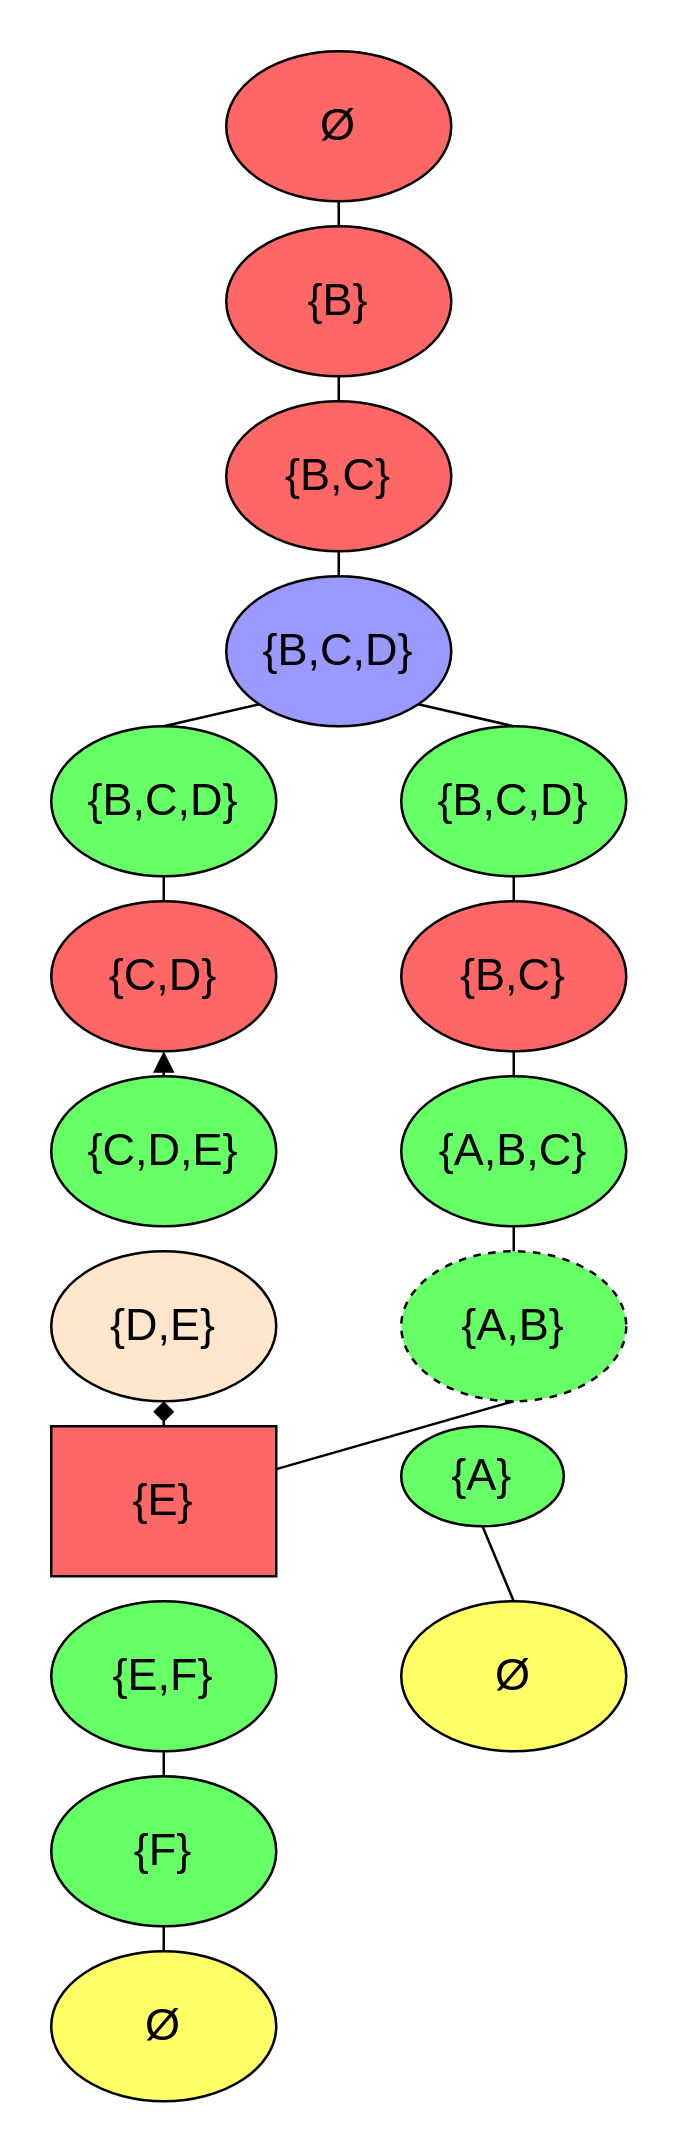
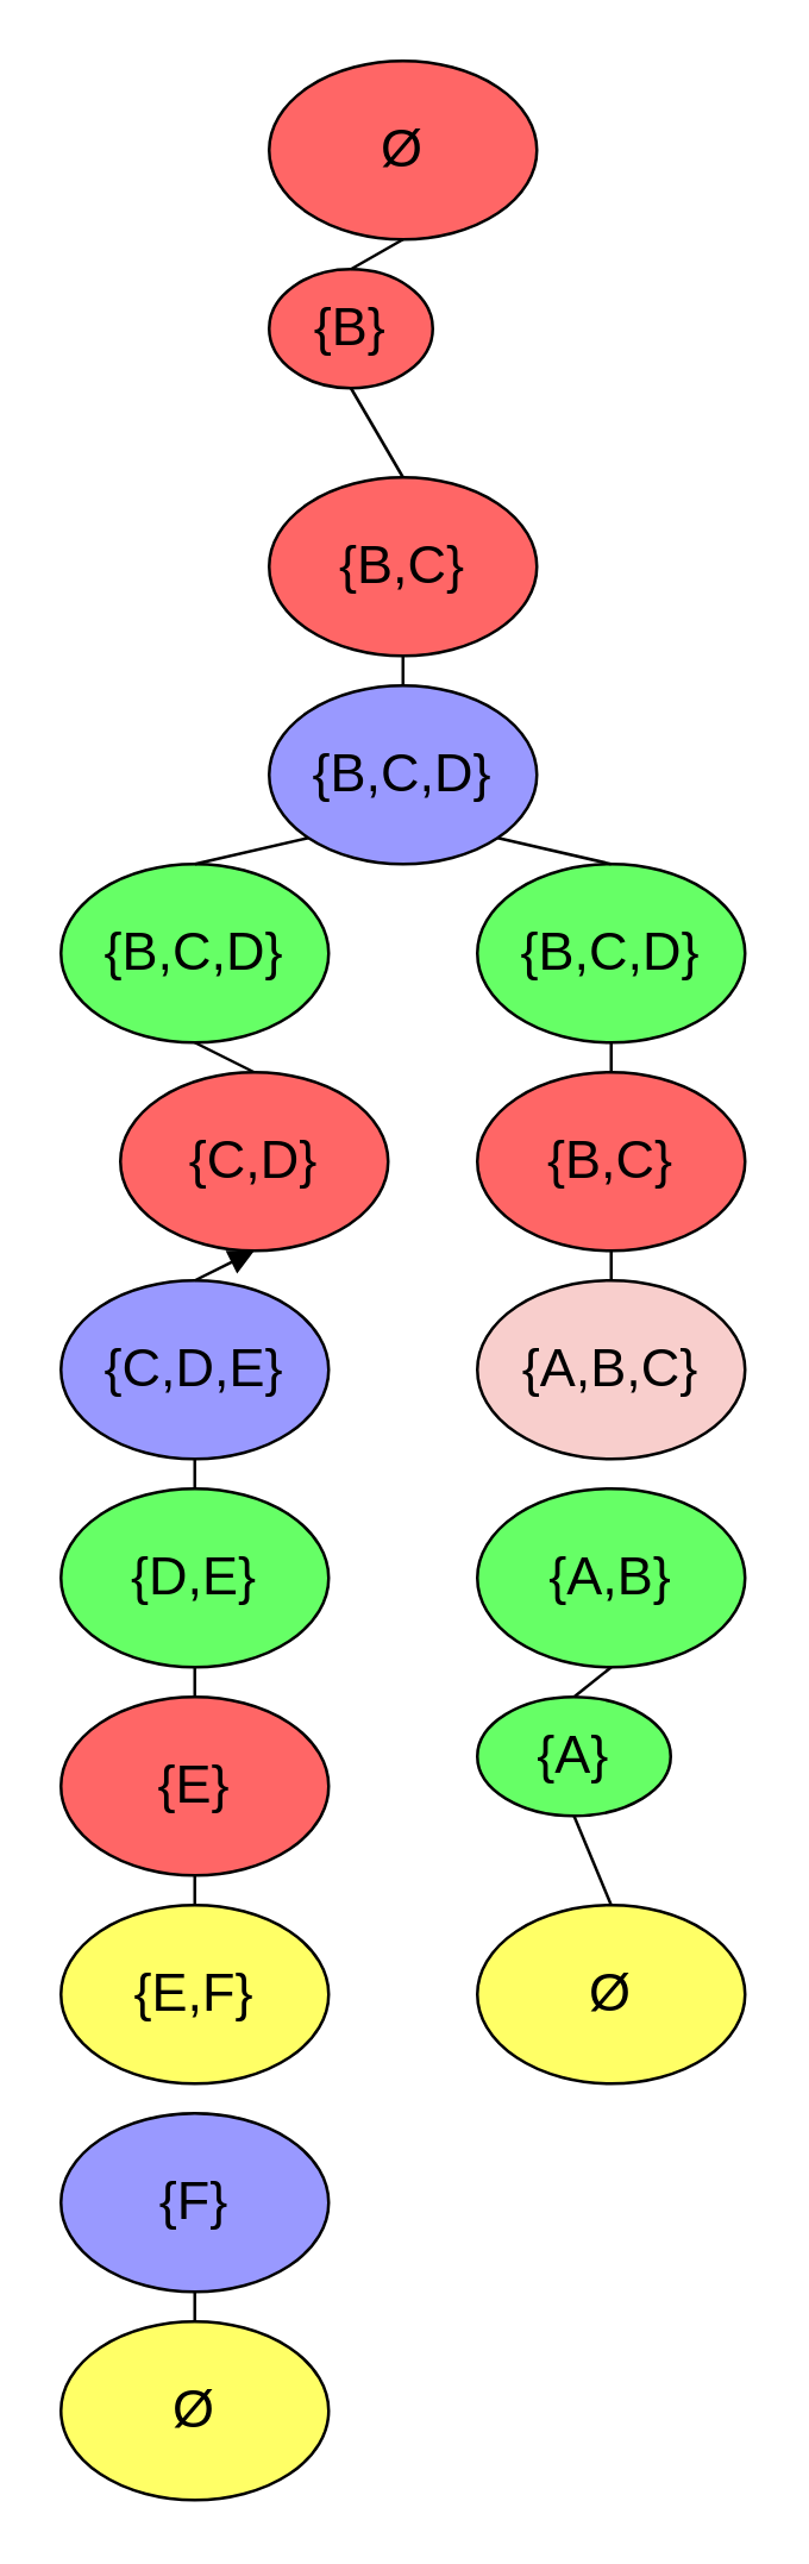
  <mxCell id="0" />
  <mxCell id="1" parent="0" />
  <mxCell id="2" value="&lt;font style=&quot;font-size: 18px&quot;&gt;{B,C,D}&lt;br&gt;&lt;/font&gt;" style="ellipse;whiteSpace=wrap;html=1;fillColor=#9999FF;" parent="1" vertex="1"><mxGeometry x="90" y="230" width="90" height="60" as="geometry" /></mxCell>
  <mxCell id="3" value="&lt;font style=&quot;font-size: 18px&quot;&gt;Ø&lt;/font&gt;" style="ellipse;whiteSpace=wrap;html=1;fillColor=#FF6666;" parent="1" vertex="1"><mxGeometry x="90" y="20" width="90" height="60" as="geometry" /></mxCell>
- <mxCell id="4" value="&lt;font style=&quot;font-size: 18px&quot;&gt;{B}&lt;br&gt;&lt;/font&gt;" style="ellipse;whiteSpace=wrap;html=1;fillColor=#FF6666;" parent="1" vertex="1"><mxGeometry x="90" y="90" width="90" height="60" as="geometry" /></mxCell>
+ <mxCell id="4" value="&lt;font style=&quot;font-size: 18px&quot;&gt;{B}&lt;br&gt;&lt;/font&gt;" style="ellipse;whiteSpace=wrap;html=1;fillColor=#FF6666;" parent="1" vertex="1"><mxGeometry x="90" y="90" width="55" height="40" as="geometry" /></mxCell>
  <mxCell id="5" value="&lt;font style=&quot;font-size: 18px&quot;&gt;{B,C}&lt;br&gt;&lt;/font&gt;" style="ellipse;whiteSpace=wrap;html=1;fillColor=#FF6666;" parent="1" vertex="1"><mxGeometry x="90" y="160" width="90" height="60" as="geometry" /></mxCell>
- <mxCell id="6" value="&lt;font style=&quot;font-size: 18px&quot;&gt;{A,B,C}&lt;br&gt;&lt;/font&gt;" style="ellipse;whiteSpace=wrap;html=1;fillColor=#66FF66;" parent="1" vertex="1"><mxGeometry x="160" y="430" width="90" height="60" as="geometry" /></mxCell>
- <mxCell id="7" value="&lt;font style=&quot;font-size: 18px&quot;&gt;{A,B}&lt;br&gt;&lt;/font&gt;" style="ellipse;whiteSpace=wrap;html=1;fillColor=#66FF66;dashed=1;" parent="1" vertex="1"><mxGeometry x="160" y="500" width="90" height="60" as="geometry" /></mxCell>
+ <mxCell id="6" value="&lt;font style=&quot;font-size: 18px&quot;&gt;{A,B,C}&lt;br&gt;&lt;/font&gt;" style="ellipse;whiteSpace=wrap;html=1;fillColor=#f8cecc;" parent="1" vertex="1"><mxGeometry x="160" y="430" width="90" height="60" as="geometry" /></mxCell>
+ <mxCell id="7" value="&lt;font style=&quot;font-size: 18px&quot;&gt;{A,B}&lt;br&gt;&lt;/font&gt;" style="ellipse;whiteSpace=wrap;html=1;fillColor=#66FF66;" parent="1" vertex="1"><mxGeometry x="160" y="500" width="90" height="60" as="geometry" /></mxCell>
  <mxCell id="8" value="&lt;font style=&quot;font-size: 18px&quot;&gt;{A}&lt;br&gt;&lt;/font&gt;" style="ellipse;whiteSpace=wrap;html=1;fillColor=#66FF66;" parent="1" vertex="1"><mxGeometry x="160" y="570" width="65" height="40" as="geometry" /></mxCell>
  <mxCell id="9" value="&lt;font style=&quot;font-size: 18px&quot;&gt;Ø&lt;/font&gt;" style="ellipse;whiteSpace=wrap;html=1;fillColor=#FFFF66;" parent="1" vertex="1"><mxGeometry x="160" y="640" width="90" height="60" as="geometry" /></mxCell>
  <mxCell id="10" value="&lt;font style=&quot;font-size: 18px&quot;&gt;{B,C,D}&lt;br&gt;&lt;/font&gt;" style="ellipse;whiteSpace=wrap;html=1;fillColor=#66FF66;" parent="1" vertex="1"><mxGeometry x="160" y="290" width="90" height="60" as="geometry" /></mxCell>
- <mxCell id="11" value="&lt;font style=&quot;font-size: 18px&quot;&gt;{C,D}&lt;br&gt;&lt;/font&gt;" style="ellipse;whiteSpace=wrap;html=1;fillColor=#FF6666;" parent="1" vertex="1"><mxGeometry x="20" y="360" width="90" height="60" as="geometry" /></mxCell>
+ <mxCell id="11" value="&lt;font style=&quot;font-size: 18px&quot;&gt;{C,D}&lt;br&gt;&lt;/font&gt;" style="ellipse;whiteSpace=wrap;html=1;fillColor=#FF6666;" parent="1" vertex="1"><mxGeometry x="40" y="360" width="90" height="60" as="geometry" /></mxCell>
  <mxCell id="12" value="&lt;font style=&quot;font-size: 18px&quot;&gt;{B,C,D}&lt;br&gt;&lt;/font&gt;" style="ellipse;whiteSpace=wrap;html=1;fillColor=#66FF66;" parent="1" vertex="1"><mxGeometry x="20" y="290" width="90" height="60" as="geometry" /></mxCell>
- <mxCell id="13" value="&lt;font style=&quot;font-size: 18px&quot;&gt;{C,D,E}&lt;br&gt;&lt;/font&gt;" style="ellipse;whiteSpace=wrap;html=1;fillColor=#66FF66;" parent="1" vertex="1"><mxGeometry x="20" y="430" width="90" height="60" as="geometry" /></mxCell>
- <mxCell id="14" value="&lt;font style=&quot;font-size: 18px&quot;&gt;{D,E}&lt;br&gt;&lt;/font&gt;" style="ellipse;whiteSpace=wrap;html=1;fillColor=#ffe6cc;" parent="1" vertex="1"><mxGeometry x="20" y="500" width="90" height="60" as="geometry" /></mxCell>
- <mxCell id="15" value="&lt;font style=&quot;font-size: 18px&quot;&gt;{E,F}&lt;br&gt;&lt;/font&gt;" style="ellipse;whiteSpace=wrap;html=1;fillColor=#66FF66;" parent="1" vertex="1"><mxGeometry x="20" y="640" width="90" height="60" as="geometry" /></mxCell>
- <mxCell id="16" value="&lt;font style=&quot;font-size: 18px&quot;&gt;{E}&lt;br&gt;&lt;/font&gt;" style="whiteSpace=wrap;html=1;fillColor=#FF6666;rounded=0;" parent="1" vertex="1"><mxGeometry x="20" y="570" width="90" height="60" as="geometry" /></mxCell>
- <mxCell id="17" value="&lt;font style=&quot;font-size: 18px&quot;&gt;{F}&lt;br&gt;&lt;/font&gt;" style="ellipse;whiteSpace=wrap;html=1;fillColor=#66FF66;" parent="1" vertex="1"><mxGeometry x="20" y="710" width="90" height="60" as="geometry" /></mxCell>
+ <mxCell id="13" value="&lt;font style=&quot;font-size: 18px&quot;&gt;{C,D,E}&lt;br&gt;&lt;/font&gt;" style="ellipse;whiteSpace=wrap;html=1;fillColor=#9999ff;" parent="1" vertex="1"><mxGeometry x="20" y="430" width="90" height="60" as="geometry" /></mxCell>
+ <mxCell id="14" value="&lt;font style=&quot;font-size: 18px&quot;&gt;{D,E}&lt;br&gt;&lt;/font&gt;" style="ellipse;whiteSpace=wrap;html=1;fillColor=#66FF66;" parent="1" vertex="1"><mxGeometry x="20" y="500" width="90" height="60" as="geometry" /></mxCell>
+ <mxCell id="15" value="&lt;font style=&quot;font-size: 18px&quot;&gt;{E,F}&lt;br&gt;&lt;/font&gt;" style="ellipse;whiteSpace=wrap;html=1;fillColor=#ffff66;" parent="1" vertex="1"><mxGeometry x="20" y="640" width="90" height="60" as="geometry" /></mxCell>
+ <mxCell id="16" value="&lt;font style=&quot;font-size: 18px&quot;&gt;{E}&lt;br&gt;&lt;/font&gt;" style="ellipse;whiteSpace=wrap;html=1;fillColor=#FF6666;" parent="1" vertex="1"><mxGeometry x="20" y="570" width="90" height="60" as="geometry" /></mxCell>
+ <mxCell id="17" value="&lt;font style=&quot;font-size: 18px&quot;&gt;{F}&lt;br&gt;&lt;/font&gt;" style="ellipse;whiteSpace=wrap;html=1;fillColor=#9999ff;" parent="1" vertex="1"><mxGeometry x="20" y="710" width="90" height="60" as="geometry" /></mxCell>
  <mxCell id="18" value="&lt;font style=&quot;font-size: 18px&quot;&gt;Ø&lt;/font&gt;" style="ellipse;whiteSpace=wrap;html=1;fillColor=#FFFF66;" parent="1" vertex="1"><mxGeometry x="20" y="780" width="90" height="60" as="geometry" /></mxCell>
- <mxCell id="19" value="" style="endArrow=none;html=1;entryX=0.5;entryY=1;entryDx=0;entryDy=0;exitX=0.5;exitY=0;exitDx=0;exitDy=0;" parent="1" source="17" target="15" edge="1"><mxGeometry width="50" height="50" relative="1" as="geometry"><mxPoint x="-40" y="950" as="sourcePoint" /><mxPoint x="10" y="900" as="targetPoint" /></mxGeometry></mxCell>
+ <mxCell id="20" value="" style="endArrow=none;html=1;entryX=0.5;entryY=0;entryDx=0;entryDy=0;exitX=0.5;exitY=1;exitDx=0;exitDy=0;" parent="1" source="16" target="15" edge="1"><mxGeometry width="50" height="50" relative="1" as="geometry"><mxPoint x="130" y="870" as="sourcePoint" /><mxPoint x="180" y="820" as="targetPoint" /></mxGeometry></mxCell>
  <mxCell id="21" value="" style="endArrow=none;html=1;exitX=0.5;exitY=1;exitDx=0;exitDy=0;entryX=0.5;entryY=0;entryDx=0;entryDy=0;" parent="1" source="17" target="18" edge="1"><mxGeometry width="50" height="50" relative="1" as="geometry"><mxPoint x="40" y="920" as="sourcePoint" /><mxPoint x="90" y="870" as="targetPoint" /></mxGeometry></mxCell>
- <mxCell id="22" value="" style="endArrow=diamond;html=1;exitX=0.5;exitY=0;exitDx=0;exitDy=0;entryX=0.5;entryY=1;entryDx=0;entryDy=0;" parent="1" source="16" target="14" edge="1"><mxGeometry width="50" height="50" relative="1" as="geometry"><mxPoint x="60" y="860" as="sourcePoint" /><mxPoint x="110" y="810" as="targetPoint" /></mxGeometry></mxCell>
+ <mxCell id="22" value="" style="endArrow=none;html=1;exitX=0.5;exitY=0;exitDx=0;exitDy=0;entryX=0.5;entryY=1;entryDx=0;entryDy=0;" parent="1" source="16" target="14" edge="1"><mxGeometry width="50" height="50" relative="1" as="geometry"><mxPoint x="60" y="860" as="sourcePoint" /><mxPoint x="110" y="810" as="targetPoint" /></mxGeometry></mxCell>
+ <mxCell id="23" value="" style="endArrow=none;html=1;exitX=0.5;exitY=0;exitDx=0;exitDy=0;entryX=0.5;entryY=1;entryDx=0;entryDy=0;" parent="1" source="14" target="13" edge="1"><mxGeometry width="50" height="50" relative="1" as="geometry"><mxPoint x="30" y="780" as="sourcePoint" /><mxPoint x="50" y="780" as="targetPoint" /></mxGeometry></mxCell>
  <mxCell id="24" value="" style="endArrow=block;html=1;exitX=0.5;exitY=0;exitDx=0;exitDy=0;entryX=0.5;entryY=1;entryDx=0;entryDy=0;" parent="1" source="13" target="11" edge="1"><mxGeometry width="50" height="50" relative="1" as="geometry"><mxPoint x="40" y="790" as="sourcePoint" /><mxPoint x="60" y="790" as="targetPoint" /></mxGeometry></mxCell>
  <mxCell id="25" value="" style="endArrow=none;html=1;exitX=0.5;exitY=1;exitDx=0;exitDy=0;entryX=0.5;entryY=0;entryDx=0;entryDy=0;" parent="1" source="12" target="11" edge="1"><mxGeometry width="50" height="50" relative="1" as="geometry"><mxPoint x="50" y="800" as="sourcePoint" /><mxPoint x="70" y="800" as="targetPoint" /></mxGeometry></mxCell>
  <mxCell id="26" value="" style="endArrow=none;html=1;exitX=0.5;exitY=0;exitDx=0;exitDy=0;entryX=1;entryY=1;entryDx=0;entryDy=0;" parent="1" source="10" target="2" edge="1"><mxGeometry width="50" height="50" relative="1" as="geometry"><mxPoint x="55" y="670" as="sourcePoint" /><mxPoint x="75" y="670" as="targetPoint" /></mxGeometry></mxCell>
  <mxCell id="27" value="" style="endArrow=none;html=1;exitX=0.5;exitY=1;exitDx=0;exitDy=0;entryX=0.5;entryY=0;entryDx=0;entryDy=0;" parent="1" source="5" target="2" edge="1"><mxGeometry width="50" height="50" relative="1" as="geometry"><mxPoint x="40" y="530" as="sourcePoint" /><mxPoint x="60" y="530" as="targetPoint" /></mxGeometry></mxCell>
  <mxCell id="28" value="" style="endArrow=none;html=1;exitX=0.5;exitY=1;exitDx=0;exitDy=0;entryX=0.5;entryY=0;entryDx=0;entryDy=0;" parent="1" source="4" target="5" edge="1"><mxGeometry width="50" height="50" relative="1" as="geometry"><mxPoint x="50" y="540" as="sourcePoint" /><mxPoint x="70" y="540" as="targetPoint" /></mxGeometry></mxCell>
  <mxCell id="29" value="" style="endArrow=none;html=1;exitX=0.5;exitY=1;exitDx=0;exitDy=0;entryX=0.5;entryY=0;entryDx=0;entryDy=0;" parent="1" source="3" target="4" edge="1"><mxGeometry width="50" height="50" relative="1" as="geometry"><mxPoint x="60" y="550" as="sourcePoint" /><mxPoint x="80" y="550" as="targetPoint" /></mxGeometry></mxCell>
  <mxCell id="30" value="" style="endArrow=none;html=1;exitX=0.5;exitY=1;exitDx=0;exitDy=0;entryX=0.5;entryY=0;entryDx=0;entryDy=0;" parent="1" source="8" target="9" edge="1"><mxGeometry width="50" height="50" relative="1" as="geometry"><mxPoint x="-215" y="700" as="sourcePoint" /><mxPoint x="-195" y="700" as="targetPoint" /></mxGeometry></mxCell>
- <mxCell id="31" value="" style="endArrow=none;html=1;exitX=0.5;exitY=1;exitDx=0;exitDy=0;" parent="1" source="7" target="16" edge="1"><mxGeometry width="50" height="50" relative="1" as="geometry"><mxPoint x="-205" y="710" as="sourcePoint" /><mxPoint x="-185" y="710" as="targetPoint" /></mxGeometry></mxCell>
+ <mxCell id="31" value="" style="endArrow=none;html=1;exitX=0.5;exitY=1;exitDx=0;exitDy=0;entryX=0.5;entryY=0;entryDx=0;entryDy=0;" parent="1" source="7" target="8" edge="1"><mxGeometry width="50" height="50" relative="1" as="geometry"><mxPoint x="-205" y="710" as="sourcePoint" /><mxPoint x="-185" y="710" as="targetPoint" /></mxGeometry></mxCell>
  <mxCell id="32" value="" style="endArrow=none;html=1;exitX=0.5;exitY=1;exitDx=0;exitDy=0;entryX=0.5;entryY=0;entryDx=0;entryDy=0;" parent="1" source="10" target="33" edge="1"><mxGeometry width="50" height="50" relative="1" as="geometry"><mxPoint x="135" y="750" as="sourcePoint" /><mxPoint x="155" y="750" as="targetPoint" /></mxGeometry></mxCell>
  <mxCell id="33" value="&lt;font style=&quot;font-size: 18px&quot;&gt;{B,C}&lt;br&gt;&lt;/font&gt;" style="ellipse;whiteSpace=wrap;html=1;fillColor=#FF6666;" parent="1" vertex="1"><mxGeometry x="160" y="360" width="90" height="60" as="geometry" /></mxCell>
  <mxCell id="34" value="" style="endArrow=none;html=1;entryX=0.5;entryY=1;entryDx=0;entryDy=0;exitX=0.5;exitY=0;exitDx=0;exitDy=0;" parent="1" source="6" target="33" edge="1"><mxGeometry width="50" height="50" relative="1" as="geometry"><mxPoint x="140" y="420" as="sourcePoint" /><mxPoint x="190" y="370" as="targetPoint" /></mxGeometry></mxCell>
- <mxCell id="35" value="" style="endArrow=none;html=1;entryX=0.5;entryY=1;entryDx=0;entryDy=0;exitX=0.5;exitY=0;exitDx=0;exitDy=0;" parent="1" source="7" target="6" edge="1"><mxGeometry width="50" height="50" relative="1" as="geometry"><mxPoint x="215" y="440" as="sourcePoint" /><mxPoint x="215" y="430" as="targetPoint" /></mxGeometry></mxCell>
  <mxCell id="36" value="" style="endArrow=none;html=1;exitX=0.5;exitY=0;exitDx=0;exitDy=0;entryX=0;entryY=1;entryDx=0;entryDy=0;" parent="1" source="12" target="2" edge="1"><mxGeometry width="50" height="50" relative="1" as="geometry"><mxPoint x="215" y="300" as="sourcePoint" /><mxPoint x="176.735" y="291.269" as="targetPoint" /></mxGeometry></mxCell>
